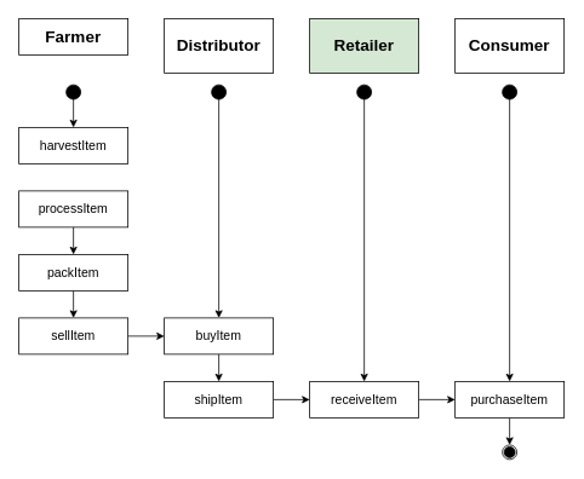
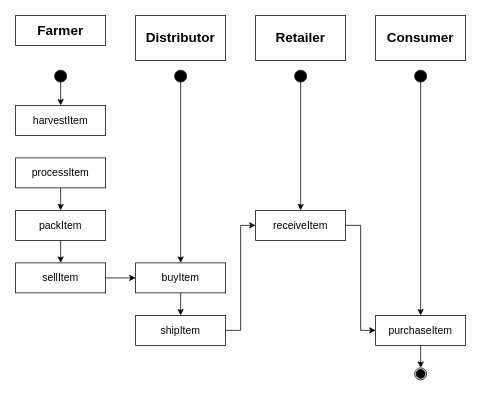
  <mxCell id="0" />
  <mxCell id="1" parent="0" />
  <mxCell id="2" value="&lt;font style=&quot;font-size: 18px&quot;&gt;&lt;b&gt;Farmer&lt;/b&gt;&lt;/font&gt;" style="rounded=0;whiteSpace=wrap;html=1;" vertex="1" parent="1"><mxGeometry x="20" y="20" width="120" height="40" as="geometry" /></mxCell>
- <mxCell id="3" value="&lt;font style=&quot;font-size: 18px&quot;&gt;&lt;b&gt;Retailer&lt;/b&gt;&lt;/font&gt;" style="rounded=0;whiteSpace=wrap;html=1;fillColor=#d5e8d4;" vertex="1" parent="1"><mxGeometry x="340" width="120" height="60" as="geometry" y="20" /></mxCell>
+ <mxCell id="3" value="&lt;font style=&quot;font-size: 18px&quot;&gt;&lt;b&gt;Retailer&lt;/b&gt;&lt;/font&gt;" style="rounded=0;whiteSpace=wrap;html=1;" vertex="1" parent="1"><mxGeometry x="340" width="120" height="60" as="geometry" y="20" /></mxCell>
  <mxCell id="4" value="&lt;font style=&quot;font-size: 18px&quot;&gt;&lt;b&gt;Distributor&lt;/b&gt;&lt;/font&gt;" style="rounded=0;whiteSpace=wrap;html=1;" vertex="1" parent="1"><mxGeometry x="180" width="120" height="60" as="geometry" y="20" /></mxCell>
  <mxCell id="5" value="&lt;font style=&quot;font-size: 18px&quot;&gt;&lt;b&gt;Consumer&lt;/b&gt;&lt;/font&gt;" style="rounded=0;whiteSpace=wrap;html=1;" vertex="1" parent="1"><mxGeometry x="500" width="120" height="60" as="geometry" y="20" /></mxCell>
  <mxCell id="6" style="edgeStyle=orthogonalEdgeStyle;rounded=0;orthogonalLoop=1;jettySize=auto;html=1;exitX=0.5;exitY=1;exitDx=0;exitDy=0;entryX=0.5;entryY=0;entryDx=0;entryDy=0;" edge="1" parent="1" source="7" target="14"><mxGeometry relative="1" as="geometry" /></mxCell>
  <mxCell id="7" value="" style="ellipse;whiteSpace=wrap;html=1;fillColor=#000000;" vertex="1" parent="1"><mxGeometry x="72" y="93" width="16" height="16" as="geometry" /></mxCell>
  <mxCell id="8" style="edgeStyle=orthogonalEdgeStyle;rounded=0;orthogonalLoop=1;jettySize=auto;html=1;exitX=0.5;exitY=1;exitDx=0;exitDy=0;entryX=0.5;entryY=0;entryDx=0;entryDy=0;" edge="1" parent="1" source="9" target="22"><mxGeometry relative="1" as="geometry" /></mxCell>
  <mxCell id="9" value="" style="ellipse;whiteSpace=wrap;html=1;fillColor=#000000;" vertex="1" parent="1"><mxGeometry x="232" y="93" width="16" height="16" as="geometry" /></mxCell>
  <mxCell id="10" style="edgeStyle=orthogonalEdgeStyle;rounded=0;orthogonalLoop=1;jettySize=auto;html=1;exitX=0.5;exitY=1;exitDx=0;exitDy=0;entryX=0.5;entryY=0;entryDx=0;entryDy=0;" edge="1" parent="1" source="11" target="26"><mxGeometry relative="1" as="geometry" /></mxCell>
  <mxCell id="11" value="" style="ellipse;whiteSpace=wrap;html=1;fillColor=#000000;" vertex="1" parent="1"><mxGeometry x="392" y="93" width="16" height="16" as="geometry" /></mxCell>
  <mxCell id="12" style="edgeStyle=orthogonalEdgeStyle;rounded=0;orthogonalLoop=1;jettySize=auto;html=1;exitX=0.5;exitY=1;exitDx=0;exitDy=0;entryX=0.5;entryY=0;entryDx=0;entryDy=0;" edge="1" parent="1" source="13" target="28"><mxGeometry relative="1" as="geometry" /></mxCell>
  <mxCell id="13" value="" style="ellipse;whiteSpace=wrap;html=1;fillColor=#000000;" vertex="1" parent="1"><mxGeometry x="552" y="93" width="16" height="16" as="geometry" /></mxCell>
  <mxCell id="14" value="&lt;font style=&quot;font-size: 14px&quot;&gt;harvestItem&lt;/font&gt;" style="rounded=0;whiteSpace=wrap;html=1;fillColor=#FFFFFF;" vertex="1" parent="1"><mxGeometry x="20" y="140" width="120" height="40" as="geometry" /></mxCell>
  <mxCell id="15" style="edgeStyle=orthogonalEdgeStyle;rounded=0;orthogonalLoop=1;jettySize=auto;html=1;exitX=0.5;exitY=1;exitDx=0;exitDy=0;entryX=0.5;entryY=0;entryDx=0;entryDy=0;" edge="1" parent="1" source="16" target="18"><mxGeometry relative="1" as="geometry" /></mxCell>
  <mxCell id="16" value="&lt;font style=&quot;font-size: 14px&quot;&gt;processItem&lt;/font&gt;" style="rounded=0;whiteSpace=wrap;html=1;fillColor=#FFFFFF;" vertex="1" parent="1"><mxGeometry x="20" y="210" width="120" height="40" as="geometry" /></mxCell>
  <mxCell id="17" style="edgeStyle=orthogonalEdgeStyle;rounded=0;orthogonalLoop=1;jettySize=auto;html=1;exitX=0.5;exitY=1;exitDx=0;exitDy=0;entryX=0.5;entryY=0;entryDx=0;entryDy=0;" edge="1" parent="1" source="18" target="20"><mxGeometry relative="1" as="geometry" /></mxCell>
  <mxCell id="18" value="&lt;font style=&quot;font-size: 14px&quot;&gt;packItem&lt;/font&gt;" style="rounded=0;whiteSpace=wrap;html=1;fillColor=#FFFFFF;" vertex="1" parent="1"><mxGeometry x="20" y="280" width="120" height="40" as="geometry" /></mxCell>
  <mxCell id="19" style="edgeStyle=orthogonalEdgeStyle;rounded=0;orthogonalLoop=1;jettySize=auto;html=1;exitX=1;exitY=0.5;exitDx=0;exitDy=0;entryX=0;entryY=0.5;entryDx=0;entryDy=0;" edge="1" parent="1" source="20" target="22"><mxGeometry relative="1" as="geometry" /></mxCell>
  <mxCell id="20" value="&lt;font style=&quot;font-size: 14px&quot;&gt;sellItem&lt;/font&gt;" style="rounded=0;whiteSpace=wrap;html=1;fillColor=#FFFFFF;" vertex="1" parent="1"><mxGeometry x="20" y="350" width="120" height="40" as="geometry" /></mxCell>
  <mxCell id="21" style="edgeStyle=orthogonalEdgeStyle;rounded=0;orthogonalLoop=1;jettySize=auto;html=1;exitX=0.5;exitY=1;exitDx=0;exitDy=0;entryX=0.5;entryY=0;entryDx=0;entryDy=0;" edge="1" parent="1" source="22" target="24"><mxGeometry relative="1" as="geometry" /></mxCell>
  <mxCell id="22" value="&lt;font style=&quot;font-size: 14px&quot;&gt;buyItem&lt;/font&gt;" style="rounded=0;whiteSpace=wrap;html=1;fillColor=#FFFFFF;" vertex="1" parent="1"><mxGeometry x="180" y="350" width="120" height="40" as="geometry" /></mxCell>
  <mxCell id="23" style="edgeStyle=orthogonalEdgeStyle;rounded=0;orthogonalLoop=1;jettySize=auto;html=1;exitX=1;exitY=0.5;exitDx=0;exitDy=0;entryX=0;entryY=0.5;entryDx=0;entryDy=0;" edge="1" parent="1" source="24" target="26"><mxGeometry relative="1" as="geometry" /></mxCell>
  <mxCell id="24" value="&lt;font style=&quot;font-size: 14px&quot;&gt;shipItem&lt;/font&gt;" style="rounded=0;whiteSpace=wrap;html=1;fillColor=#FFFFFF;" vertex="1" parent="1"><mxGeometry x="180" y="420" width="120" height="40" as="geometry" /></mxCell>
  <mxCell id="25" style="edgeStyle=orthogonalEdgeStyle;rounded=0;orthogonalLoop=1;jettySize=auto;html=1;exitX=1;exitY=0.5;exitDx=0;exitDy=0;entryX=0;entryY=0.5;entryDx=0;entryDy=0;" edge="1" parent="1" source="26" target="28"><mxGeometry relative="1" as="geometry" /></mxCell>
- <mxCell id="26" value="&lt;font style=&quot;font-size: 14px&quot;&gt;receiveItem&lt;/font&gt;" style="rounded=0;whiteSpace=wrap;html=1;fillColor=#FFFFFF;" vertex="1" parent="1"><mxGeometry x="340" y="420" width="120" height="40" as="geometry" /></mxCell>
+ <mxCell id="26" value="&lt;font style=&quot;font-size: 14px&quot;&gt;receiveItem&lt;/font&gt;" style="rounded=0;whiteSpace=wrap;html=1;fillColor=#FFFFFF;" vertex="1" parent="1"><mxGeometry x="340" y="280" width="120" height="40" as="geometry" /></mxCell>
  <mxCell id="27" style="edgeStyle=orthogonalEdgeStyle;rounded=0;orthogonalLoop=1;jettySize=auto;html=1;exitX=0.5;exitY=1;exitDx=0;exitDy=0;entryX=0.5;entryY=0;entryDx=0;entryDy=0;" edge="1" parent="1" source="28" target="29"><mxGeometry relative="1" as="geometry" /></mxCell>
  <mxCell id="28" value="&lt;font style=&quot;font-size: 14px&quot;&gt;purchaseItem&lt;/font&gt;" style="rounded=0;whiteSpace=wrap;html=1;fillColor=#FFFFFF;" vertex="1" parent="1"><mxGeometry x="500" y="420" width="120" height="40" as="geometry" /></mxCell>
  <mxCell id="29" value="" style="ellipse;whiteSpace=wrap;html=1;fillColor=#FFFFFF;" vertex="1" parent="1"><mxGeometry x="552" y="490" width="16" height="16" as="geometry" /></mxCell>
  <mxCell id="30" value="" style="ellipse;whiteSpace=wrap;html=1;fillColor=#000000;" vertex="1" parent="1"><mxGeometry x="554" y="492" width="12" height="12" as="geometry" /></mxCell>
